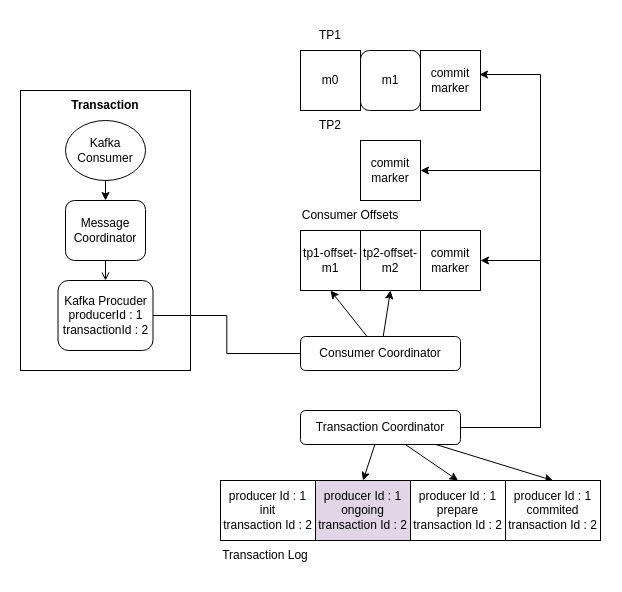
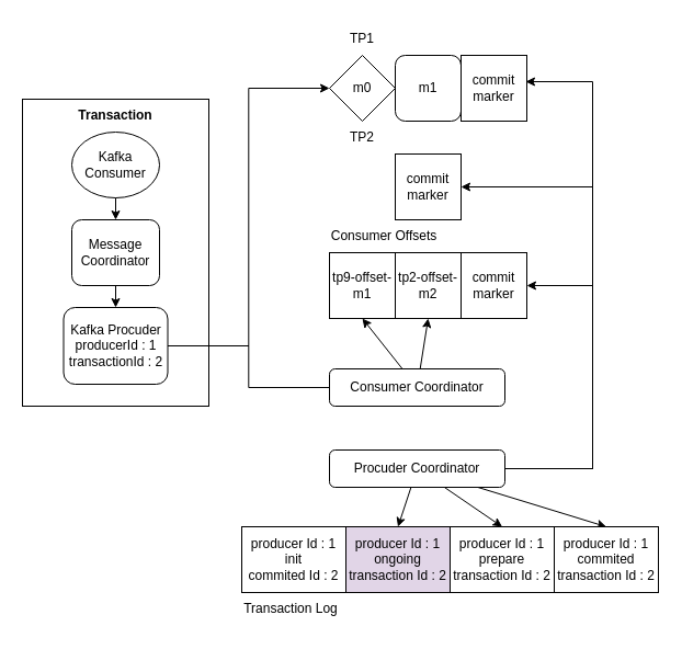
  <mxCell id="0" />
  <mxCell id="1" parent="0" />
  <mxCell id="2" value="" style="rounded=0;whiteSpace=wrap;html=1;" vertex="1" parent="1"><mxGeometry x="20" y="90" width="170" height="280" as="geometry" /></mxCell>
  <mxCell id="3" value="Kafka Consumer" style="ellipse;whiteSpace=wrap;html=1;" vertex="1" parent="1"><mxGeometry x="65" y="120" width="80" height="60" as="geometry" /></mxCell>
  <mxCell id="4" value="Message Coordinator" style="rounded=1;whiteSpace=wrap;html=1;" vertex="1" parent="1"><mxGeometry x="65" y="200" width="80" height="60" as="geometry" /></mxCell>
+ <mxCell id="5" style="edgeStyle=orthogonalEdgeStyle;rounded=0;orthogonalLoop=1;jettySize=auto;html=1;entryX=0;entryY=0.5;entryDx=0;entryDy=0;" edge="1" parent="1" source="7" target="11"><mxGeometry relative="1" as="geometry" /></mxCell>
  <mxCell id="6" style="edgeStyle=orthogonalEdgeStyle;rounded=0;orthogonalLoop=1;jettySize=auto;html=1;entryX=0;entryY=0.5;entryDx=0;entryDy=0;endArrow=none;" edge="1" parent="1" source="7" target="23"><mxGeometry relative="1" as="geometry" /></mxCell>
  <mxCell id="7" value="Kafka Procuder&lt;br&gt;producerId : 1&lt;br&gt;transactionId : 2" style="rounded=1;whiteSpace=wrap;html=1;" vertex="1" parent="1"><mxGeometry x="57.5" y="280" width="95" height="70" as="geometry" /></mxCell>
  <mxCell id="8" value="&lt;b&gt;Transaction&lt;/b&gt;" style="text;html=1;align=center;verticalAlign=middle;whiteSpace=wrap;rounded=0;" vertex="1" parent="1"><mxGeometry x="75" y="90" width="60" height="30" as="geometry" /></mxCell>
  <mxCell id="9" value="" style="endArrow=classic;html=1;rounded=0;exitX=0.5;exitY=1;exitDx=0;exitDy=0;entryX=0.5;entryY=0;entryDx=0;entryDy=0;" edge="1" parent="1" source="3" target="4"><mxGeometry width="50" height="50" relative="1" as="geometry"><mxPoint x="10" y="390" as="sourcePoint" /><mxPoint x="60" y="340" as="targetPoint" /></mxGeometry></mxCell>
- <mxCell id="10" value="" style="endArrow=open;html=1;rounded=0;entryX=0.5;entryY=0;entryDx=0;entryDy=0;exitX=0.5;exitY=1;exitDx=0;exitDy=0;" edge="1" parent="1" source="4" target="7"><mxGeometry width="50" height="50" relative="1" as="geometry"><mxPoint x="10" y="390" as="sourcePoint" /><mxPoint x="60" y="340" as="targetPoint" /></mxGeometry></mxCell>
- <mxCell id="11" value="m0" style="rounded=0;whiteSpace=wrap;html=1;" vertex="1" parent="1"><mxGeometry x="300" y="50" width="60" height="60" as="geometry" /></mxCell>
+ <mxCell id="10" value="" style="endArrow=classic;html=1;rounded=0;entryX=0.5;entryY=0;entryDx=0;entryDy=0;exitX=0.5;exitY=1;exitDx=0;exitDy=0;" edge="1" parent="1" source="4" target="7"><mxGeometry width="50" height="50" relative="1" as="geometry"><mxPoint x="10" y="390" as="sourcePoint" /><mxPoint x="60" y="340" as="targetPoint" /></mxGeometry></mxCell>
+ <mxCell id="11" value="m0" style="rhombus;whiteSpace=wrap;html=1;" vertex="1" parent="1"><mxGeometry x="300" y="50" width="60" height="60" as="geometry" /></mxCell>
  <mxCell id="12" value="m1" style="whiteSpace=wrap;html=1;rounded=1;" vertex="1" parent="1"><mxGeometry x="360" y="50" width="60" height="60" as="geometry" /></mxCell>
  <mxCell id="13" value="commit marker" style="rounded=0;whiteSpace=wrap;html=1;" vertex="1" parent="1"><mxGeometry x="420" y="50" width="60" height="60" as="geometry" /></mxCell>
  <mxCell id="14" value="TP1" style="text;html=1;align=center;verticalAlign=middle;whiteSpace=wrap;rounded=0;" vertex="1" parent="1"><mxGeometry x="300" y="20" width="60" height="30" as="geometry" /></mxCell>
  <mxCell id="15" value="TP2" style="text;html=1;align=center;verticalAlign=middle;whiteSpace=wrap;rounded=0;" vertex="1" parent="1"><mxGeometry x="300" y="110" width="60" height="30" as="geometry" /></mxCell>
- <mxCell id="16" value="tp1-offset-m1" style="rounded=0;whiteSpace=wrap;html=1;" vertex="1" parent="1"><mxGeometry x="300" y="230" width="60" height="60" as="geometry" /></mxCell>
+ <mxCell id="16" value="tp9-offset-m1" style="rounded=0;whiteSpace=wrap;html=1;" vertex="1" parent="1"><mxGeometry x="300" y="230" width="60" height="60" as="geometry" /></mxCell>
  <mxCell id="17" value="tp2-offset-m2" style="rounded=0;whiteSpace=wrap;html=1;" vertex="1" parent="1"><mxGeometry x="360" y="230" width="60" height="60" as="geometry" /></mxCell>
  <mxCell id="18" value="commit marker" style="rounded=0;whiteSpace=wrap;html=1;" vertex="1" parent="1"><mxGeometry x="420" y="230" width="60" height="60" as="geometry" /></mxCell>
  <mxCell id="19" value="Consumer Offsets" style="text;html=1;align=center;verticalAlign=middle;whiteSpace=wrap;rounded=0;" vertex="1" parent="1"><mxGeometry x="300" y="200" width="100" height="30" as="geometry" /></mxCell>
  <mxCell id="20" value="commit marker" style="rounded=0;whiteSpace=wrap;html=1;" vertex="1" parent="1"><mxGeometry x="360" y="140" width="60" height="60" as="geometry" /></mxCell>
  <mxCell id="21" style="rounded=0;orthogonalLoop=1;jettySize=auto;html=1;entryX=0.5;entryY=1;entryDx=0;entryDy=0;" edge="1" parent="1" source="23" target="16"><mxGeometry relative="1" as="geometry" /></mxCell>
  <mxCell id="22" style="rounded=0;orthogonalLoop=1;jettySize=auto;html=1;entryX=0.5;entryY=1;entryDx=0;entryDy=0;" edge="1" parent="1" source="23" target="17"><mxGeometry relative="1" as="geometry" /></mxCell>
  <mxCell id="23" value="Consumer Coordinator" style="rounded=1;whiteSpace=wrap;html=1;" vertex="1" parent="1"><mxGeometry x="300" y="336" width="160" height="34" as="geometry" /></mxCell>
  <mxCell id="24" style="rounded=0;orthogonalLoop=1;jettySize=auto;html=1;entryX=0.5;entryY=0;entryDx=0;entryDy=0;" edge="1" parent="1" source="29" target="32"><mxGeometry relative="1" as="geometry" /></mxCell>
  <mxCell id="25" style="rounded=0;orthogonalLoop=1;jettySize=auto;html=1;entryX=0.5;entryY=0;entryDx=0;entryDy=0;" edge="1" parent="1" source="29" target="33"><mxGeometry relative="1" as="geometry" /></mxCell>
  <mxCell id="26" style="rounded=0;orthogonalLoop=1;jettySize=auto;html=1;entryX=0.5;entryY=0;entryDx=0;entryDy=0;" edge="1" parent="1" source="29" target="34"><mxGeometry relative="1" as="geometry" /></mxCell>
  <mxCell id="27" style="edgeStyle=orthogonalEdgeStyle;rounded=0;orthogonalLoop=1;jettySize=auto;html=1;entryX=1;entryY=0.5;entryDx=0;entryDy=0;" edge="1" parent="1" source="29" target="20"><mxGeometry relative="1" as="geometry"><Array as="points"><mxPoint x="540" y="427" /><mxPoint x="540" y="170" /></Array></mxGeometry></mxCell>
  <mxCell id="28" style="edgeStyle=orthogonalEdgeStyle;rounded=0;orthogonalLoop=1;jettySize=auto;html=1;entryX=1;entryY=0.5;entryDx=0;entryDy=0;" edge="1" parent="1" source="29" target="18"><mxGeometry relative="1" as="geometry"><Array as="points"><mxPoint x="540" y="427" /><mxPoint x="540" y="260" /></Array></mxGeometry></mxCell>
- <mxCell id="29" value="Transaction Coordinator" style="rounded=1;whiteSpace=wrap;html=1;" vertex="1" parent="1"><mxGeometry x="300" y="410" width="160" height="34" as="geometry" /></mxCell>
- <mxCell id="30" value="producer Id : 1&lt;br&gt;init&lt;br&gt;transaction Id : 2" style="rounded=0;whiteSpace=wrap;html=1;" vertex="1" parent="1"><mxGeometry x="220" y="480" width="95" height="60" as="geometry" /></mxCell>
+ <mxCell id="29" value="Procuder Coordinator" style="rounded=1;whiteSpace=wrap;html=1;" vertex="1" parent="1"><mxGeometry x="300" y="410" width="160" height="34" as="geometry" /></mxCell>
+ <mxCell id="30" value="producer Id : 1&lt;br&gt;init&lt;br&gt;commited Id : 2" style="rounded=0;whiteSpace=wrap;html=1;" vertex="1" parent="1"><mxGeometry x="220" y="480" width="95" height="60" as="geometry" /></mxCell>
  <mxCell id="31" value="Transaction Log" style="text;html=1;align=center;verticalAlign=middle;whiteSpace=wrap;rounded=0;" vertex="1" parent="1"><mxGeometry x="220" y="540" width="90" height="30" as="geometry" /></mxCell>
  <mxCell id="32" value="producer Id : 1&lt;br&gt;ongoing&lt;br&gt;transaction Id : 2" style="rounded=0;whiteSpace=wrap;html=1;fillColor=#e1d5e7;" vertex="1" parent="1"><mxGeometry x="315" y="480" width="95" height="60" as="geometry" /></mxCell>
  <mxCell id="33" value="producer Id : 1&lt;br&gt;prepare&lt;br&gt;transaction Id : 2" style="rounded=0;whiteSpace=wrap;html=1;" vertex="1" parent="1"><mxGeometry x="410" y="480" width="95" height="60" as="geometry" /></mxCell>
  <mxCell id="34" value="producer Id : 1&lt;br&gt;commited&lt;br&gt;transaction Id : 2" style="rounded=0;whiteSpace=wrap;html=1;" vertex="1" parent="1"><mxGeometry x="505" y="480" width="95" height="60" as="geometry" /></mxCell>
  <mxCell id="35" style="edgeStyle=orthogonalEdgeStyle;rounded=0;orthogonalLoop=1;jettySize=auto;html=1;entryX=0.983;entryY=0.4;entryDx=0;entryDy=0;entryPerimeter=0;" edge="1" parent="1" source="29" target="13"><mxGeometry relative="1" as="geometry"><Array as="points"><mxPoint x="540" y="427" /><mxPoint x="540" y="74" /></Array></mxGeometry></mxCell>
